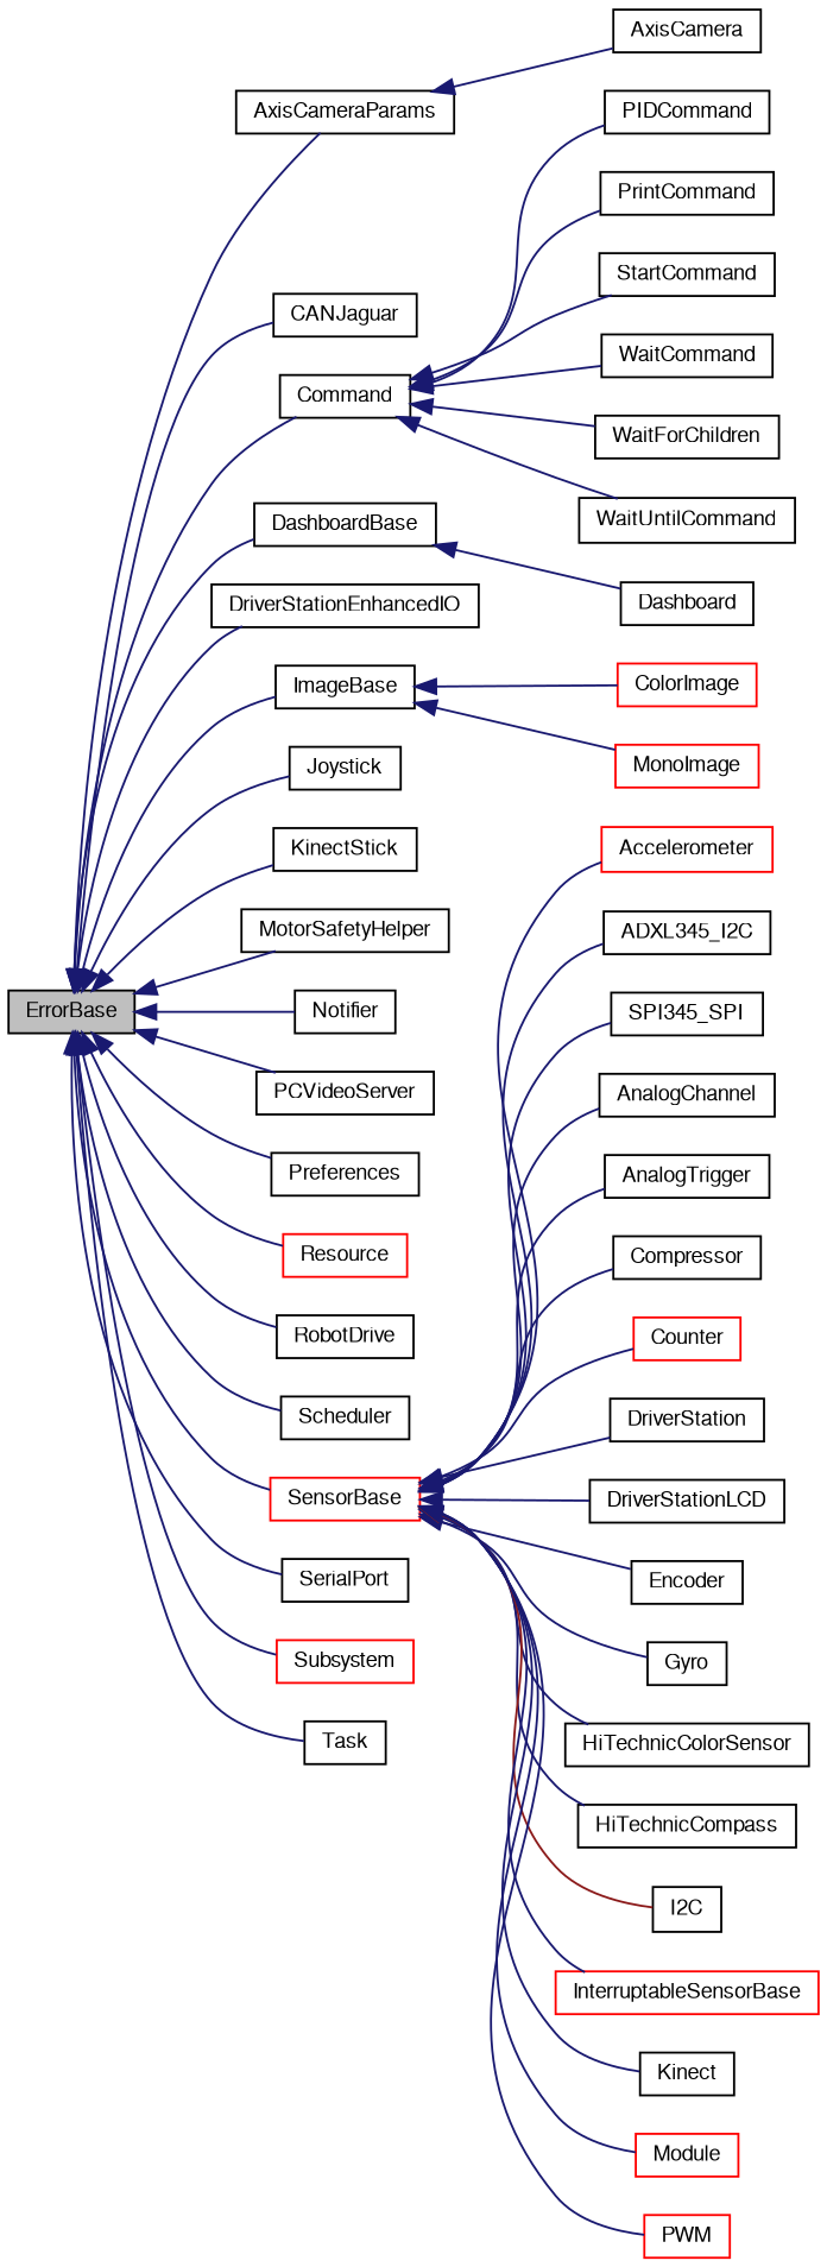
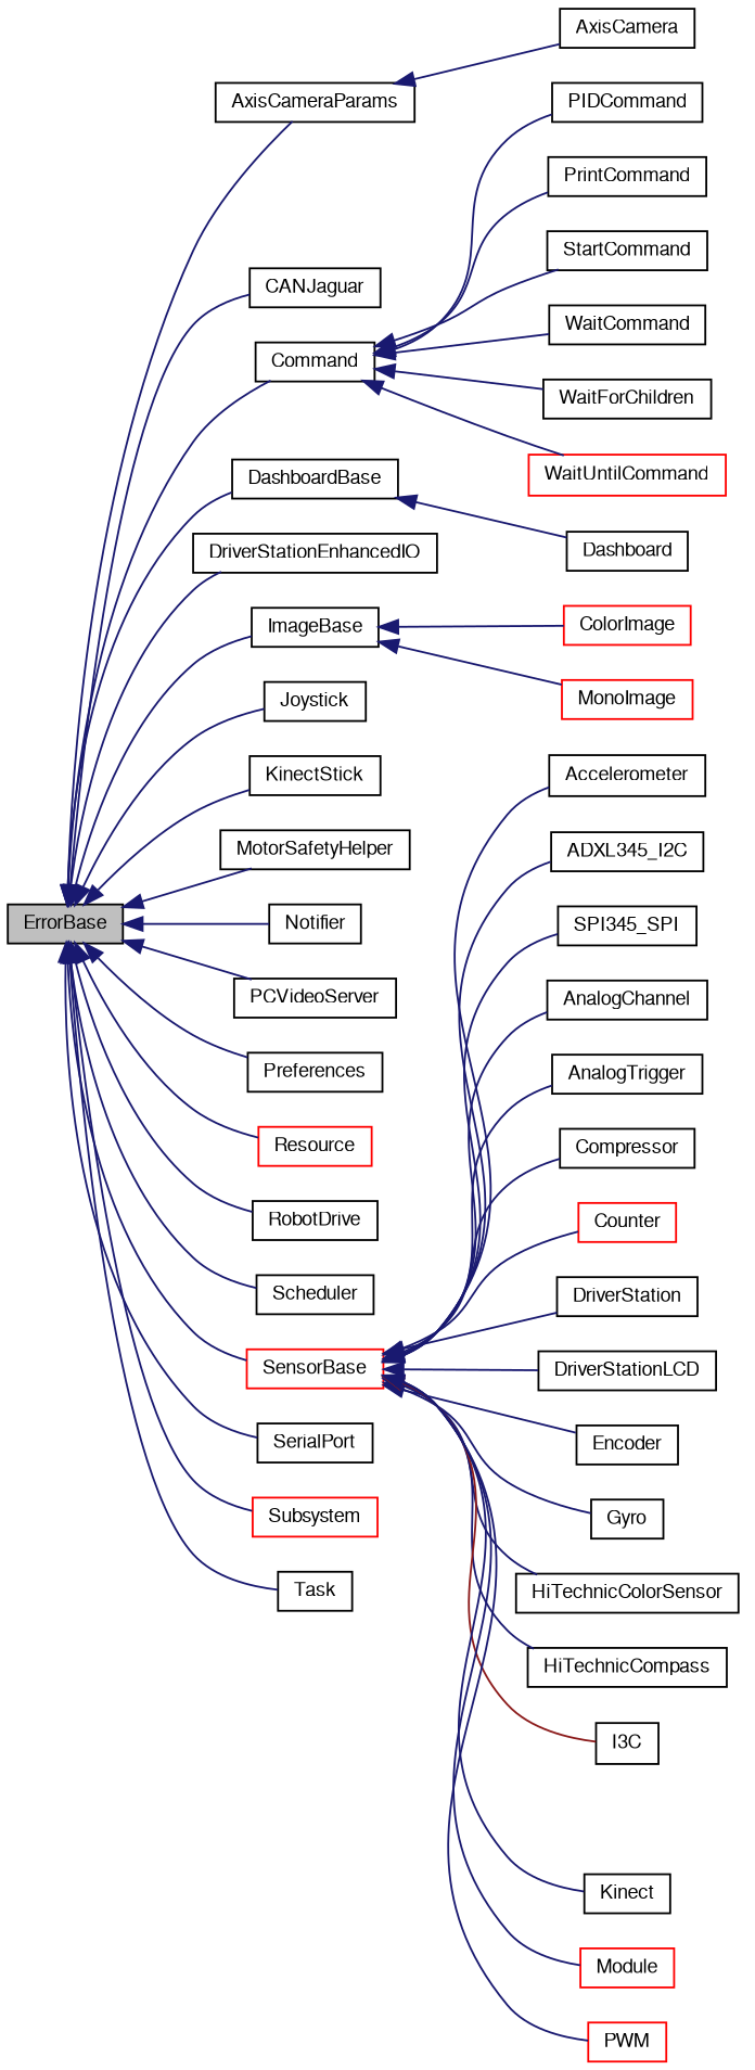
  digraph {
    rankdir=LR
    node [color=black fontname=FreeSans fontsize=10 shape=record]
    edge [color=midnightblue dir=back fontname=FreeSans fontsize=10 labelfontname=FreeSans labelfontsize=10 style=solid]
    n1 [fillcolor=grey75 fontcolor=black height=0.2 label=ErrorBase style=filled width=0.4]
    n2 [height=0.2 label=AxisCameraParams width=0.4]
    n3 [height=0.2 label=CANJaguar width=0.4]
    n4 [height=0.2 label=Command width=0.4]
    n5 [height=0.2 label=DashboardBase width=0.4]
    n6 [height=0.2 label=DriverStationEnhancedIO width=0.4]
    n7 [height=0.2 label=ImageBase width=0.4]
    n8 [height=0.2 label=Joystick width=0.4]
    n9 [height=0.2 label=KinectStick width=0.4]
    n10 [height=0.2 label=MotorSafetyHelper width=0.4]
    n11 [height=0.2 label=Notifier width=0.4]
    n12 [height=0.2 label=PCVideoServer width=0.4]
    n13 [height=0.2 label=Preferences width=0.4]
    n14 [color=red height=0.2 label=Resource width=0.4]
    n15 [height=0.2 label=RobotDrive width=0.4]
    n16 [height=0.2 label=Scheduler width=0.4]
    n17 [color=red height=0.2 label=SensorBase width=0.4]
    n18 [height=0.2 label=SerialPort width=0.4]
    n19 [color=red height=0.2 label=Subsystem width=0.4]
    n20 [height=0.2 label=Task width=0.4]
    n21 [height=0.2 label=AxisCamera width=0.4]
    n22 [height=0.2 label=PIDCommand width=0.4]
    n23 [height=0.2 label=PrintCommand width=0.4]
    n24 [height=0.2 label=StartCommand width=0.4]
    n25 [height=0.2 label=WaitCommand width=0.4]
    n26 [height=0.2 label=WaitForChildren width=0.4]
-   n27 [height=0.2 label=WaitUntilCommand width=0.4]
+   n27 [color=red height=0.2 label=WaitUntilCommand width=0.4]
    n28 [height=0.2 label=Dashboard width=0.4]
    n29 [color=red height=0.2 label=ColorImage width=0.4]
    n30 [color=red height=0.2 label=MonoImage width=0.4]
-   n31 [color=red height=0.2 label=Accelerometer width=0.4]
+   n31 [height=0.2 label=Accelerometer width=0.4]
    n32 [height=0.2 label=ADXL345_I2C width=0.4]
    n33 [height=0.2 label=SPI345_SPI width=0.4]
    n34 [height=0.2 label=AnalogChannel width=0.4]
    n35 [height=0.2 label=AnalogTrigger width=0.4]
    n36 [height=0.2 label=Compressor width=0.4]
    n37 [color=red height=0.2 label=Counter width=0.4]
    n38 [height=0.2 label=DriverStation width=0.4]
    n39 [height=0.2 label=DriverStationLCD width=0.4]
    n40 [height=0.2 label=Encoder width=0.4]
    n41 [height=0.2 label=Gyro width=0.4]
    n42 [height=0.2 label=HiTechnicColorSensor width=0.4]
    n43 [height=0.2 label=HiTechnicCompass width=0.4]
-   n44 [height=0.2 label=I2C width=0.4]
-   n45 [color=red height=0.2 label=InterruptableSensorBase width=0.4]
+   n44 [height=0.2 label=I3C width=0.4]
    n46 [height=0.2 label=Kinect width=0.4]
    n47 [color=red height=0.2 label=Module width=0.4]
    n48 [color=red height=0.2 label=PWM width=0.4]
    n1 -> n2
    n1 -> n3
    n1 -> n4
    n1 -> n5
    n1 -> n6
    n1 -> n7
    n1 -> n8
    n1 -> n9
    n1 -> n10
    n1 -> n11
    n1 -> n12
    n1 -> n13
    n1 -> n14
    n1 -> n15
    n1 -> n16
    n1 -> n17
    n1 -> n18
    n1 -> n19
    n1 -> n20
    n2 -> n21
    n4 -> n22
    n4 -> n23
    n4 -> n24
    n4 -> n25
    n4 -> n26
    n4 -> n27
    n5 -> n28
    n7 -> n29
    n7 -> n30
    n17 -> n31
    n17 -> n32
    n17 -> n33
    n17 -> n34
    n17 -> n35
    n17 -> n36
    n17 -> n37
    n17 -> n38
    n17 -> n39
    n17 -> n40
    n17 -> n41
    n17 -> n42
    n17 -> n43
    n17 -> n44 [color=firebrick4]
-   n17 -> n45
    n17 -> n46
    n17 -> n47
    n17 -> n48
  }
